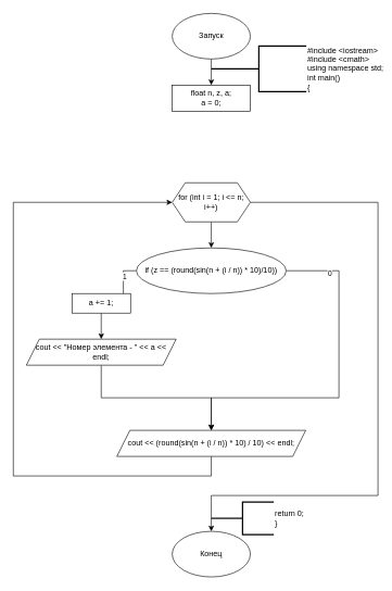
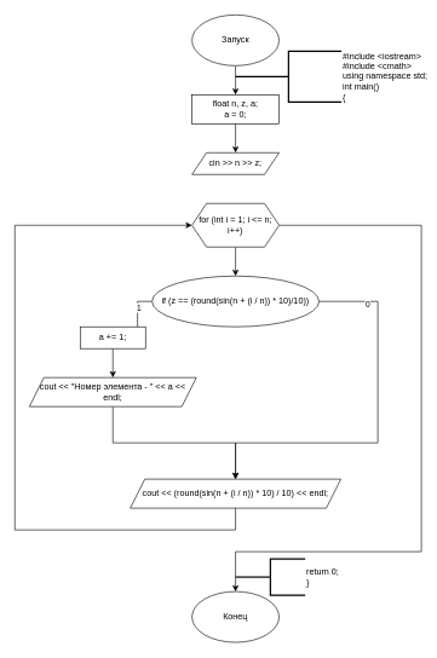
  <mxCell id="0" />
  <mxCell id="1" parent="0" />
  <mxCell id="2" style="edgeStyle=orthogonalEdgeStyle;rounded=0;orthogonalLoop=1;jettySize=auto;html=1;" edge="1" parent="1" source="3" target="5"><mxGeometry relative="1" as="geometry"><mxPoint x="324" y="150" as="targetPoint" /></mxGeometry></mxCell>
  <mxCell id="3" value="Запуск" style="ellipse;whiteSpace=wrap;html=1;" vertex="1" parent="1"><mxGeometry x="264" y="20" width="120" height="70" as="geometry" /></mxCell>
+ <mxCell id="4" value="" style="edgeStyle=orthogonalEdgeStyle;rounded=0;orthogonalLoop=1;jettySize=auto;html=1;" edge="1" parent="1" source="5" target="6"><mxGeometry relative="1" as="geometry" /></mxCell>
  <mxCell id="5" value="float n, z, a;&#10;&#09;a = 0;" style="rounded=0;whiteSpace=wrap;html=1;" vertex="1" parent="1"><mxGeometry x="264" y="130" width="120" height="40" as="geometry" /></mxCell>
+ <mxCell id="6" value="cin &gt;&gt; n &gt;&gt; z;" style="shape=parallelogram;perimeter=parallelogramPerimeter;whiteSpace=wrap;html=1;fixedSize=1;rounded=0;" vertex="1" parent="1"><mxGeometry x="264" y="210" width="120" height="30" as="geometry" /></mxCell>
  <mxCell id="7" value="Конец" style="ellipse;whiteSpace=wrap;html=1;" vertex="1" parent="1"><mxGeometry x="264" y="815" width="120" height="70" as="geometry" /></mxCell>
  <mxCell id="8" value="return 0;&lt;br&gt;}" style="strokeWidth=2;html=1;shape=mxgraph.flowchart.annotation_2;align=left;labelPosition=right;pointerEvents=1;" vertex="1" parent="1"><mxGeometry x="324" y="770" width="96" height="50" as="geometry" /></mxCell>
  <mxCell id="9" value="&lt;div&gt;#include &amp;lt;iostream&amp;gt;&lt;/div&gt;&lt;div&gt;#include &amp;lt;cmath&amp;gt;&lt;/div&gt;&lt;div&gt;using namespace std;&lt;/div&gt;&lt;div&gt;int main()&lt;/div&gt;&lt;div&gt;{&lt;/div&gt;" style="strokeWidth=2;html=1;shape=mxgraph.flowchart.annotation_2;align=left;labelPosition=right;pointerEvents=1;" vertex="1" parent="1"><mxGeometry x="324" y="70" width="146" height="70" as="geometry" /></mxCell>
  <mxCell id="10" value="" style="edgeStyle=orthogonalEdgeStyle;rounded=0;orthogonalLoop=1;jettySize=auto;html=1;" edge="1" parent="1" source="12" target="17"><mxGeometry relative="1" as="geometry" /></mxCell>
  <mxCell id="11" style="edgeStyle=orthogonalEdgeStyle;rounded=0;orthogonalLoop=1;jettySize=auto;html=1;exitX=1;exitY=0.5;exitDx=0;exitDy=0;entryX=0.5;entryY=0;entryDx=0;entryDy=0;" edge="1" parent="1" source="12" target="7"><mxGeometry relative="1" as="geometry"><mxPoint x="330" y="800" as="targetPoint" /><Array as="points"><mxPoint x="580" y="310" /><mxPoint x="580" y="760" /><mxPoint x="324" y="760" /></Array></mxGeometry></mxCell>
  <mxCell id="12" value="for (int i = 1; i &lt;= n; i++)" style="shape=hexagon;perimeter=hexagonPerimeter2;whiteSpace=wrap;html=1;fixedSize=1;" vertex="1" parent="1"><mxGeometry x="264" y="280" width="120" height="60" as="geometry" /></mxCell>
  <mxCell id="13" style="edgeStyle=orthogonalEdgeStyle;rounded=0;orthogonalLoop=1;jettySize=auto;html=1;" edge="1" parent="1" source="17" target="19"><mxGeometry relative="1" as="geometry"><mxPoint x="170" y="460" as="targetPoint" /></mxGeometry></mxCell>
  <mxCell id="14" value="1" style="edgeLabel;html=1;align=center;verticalAlign=middle;resizable=0;points=[];" vertex="1" connectable="0" parent="13"><mxGeometry x="-0.192" y="1" relative="1" as="geometry"><mxPoint as="offset" /></mxGeometry></mxCell>
  <mxCell id="15" style="edgeStyle=orthogonalEdgeStyle;rounded=0;orthogonalLoop=1;jettySize=auto;html=1;exitX=1;exitY=0.5;exitDx=0;exitDy=0;entryX=0.5;entryY=0;entryDx=0;entryDy=0;" edge="1" parent="1" source="17" target="23"><mxGeometry relative="1" as="geometry"><Array as="points"><mxPoint x="520" y="415" /><mxPoint x="520" y="610" /><mxPoint x="324" y="610" /></Array></mxGeometry></mxCell>
  <mxCell id="16" value="0" style="edgeLabel;html=1;align=center;verticalAlign=middle;resizable=0;points=[];" vertex="1" connectable="0" parent="15"><mxGeometry x="-0.747" y="-3" relative="1" as="geometry"><mxPoint as="offset" /></mxGeometry></mxCell>
  <mxCell id="17" value="if (z == (round(sin(n + (i / n)) * 10)/10))" style="ellipse;whiteSpace=wrap;html=1;" vertex="1" parent="1"><mxGeometry x="209" y="380" width="230" height="70" as="geometry" /></mxCell>
  <mxCell id="18" value="" style="edgeStyle=orthogonalEdgeStyle;rounded=0;orthogonalLoop=1;jettySize=auto;html=1;" edge="1" parent="1" source="19" target="21"><mxGeometry relative="1" as="geometry" /></mxCell>
  <mxCell id="19" value="a += 1;" style="rounded=0;whiteSpace=wrap;html=1;" vertex="1" parent="1"><mxGeometry x="110" y="450" width="90" height="30" as="geometry" /></mxCell>
  <mxCell id="20" style="edgeStyle=orthogonalEdgeStyle;rounded=0;orthogonalLoop=1;jettySize=auto;html=1;" edge="1" parent="1" source="21" target="23"><mxGeometry relative="1" as="geometry"><mxPoint x="330" y="690" as="targetPoint" /></mxGeometry></mxCell>
  <mxCell id="21" value="cout &lt;&lt; &quot;Номер элемента - &quot; &lt;&lt; a &lt;&lt; endl;" style="shape=parallelogram;perimeter=parallelogramPerimeter;whiteSpace=wrap;html=1;fixedSize=1;rounded=0;" vertex="1" parent="1"><mxGeometry x="40" y="520" width="230" height="40" as="geometry" /></mxCell>
  <mxCell id="22" style="edgeStyle=orthogonalEdgeStyle;rounded=0;orthogonalLoop=1;jettySize=auto;html=1;entryX=0;entryY=0.5;entryDx=0;entryDy=0;" edge="1" parent="1" source="23" target="12"><mxGeometry relative="1" as="geometry"><Array as="points"><mxPoint x="324" y="730" /><mxPoint x="20" y="730" /><mxPoint x="20" y="310" /></Array></mxGeometry></mxCell>
  <mxCell id="23" value="cout &lt;&lt; (round(sin(n + (i / n)) * 10) / 10) &lt;&lt; endl;" style="shape=parallelogram;perimeter=parallelogramPerimeter;whiteSpace=wrap;html=1;fixedSize=1;" vertex="1" parent="1"><mxGeometry x="179" y="660" width="290" height="40" as="geometry" /></mxCell>
